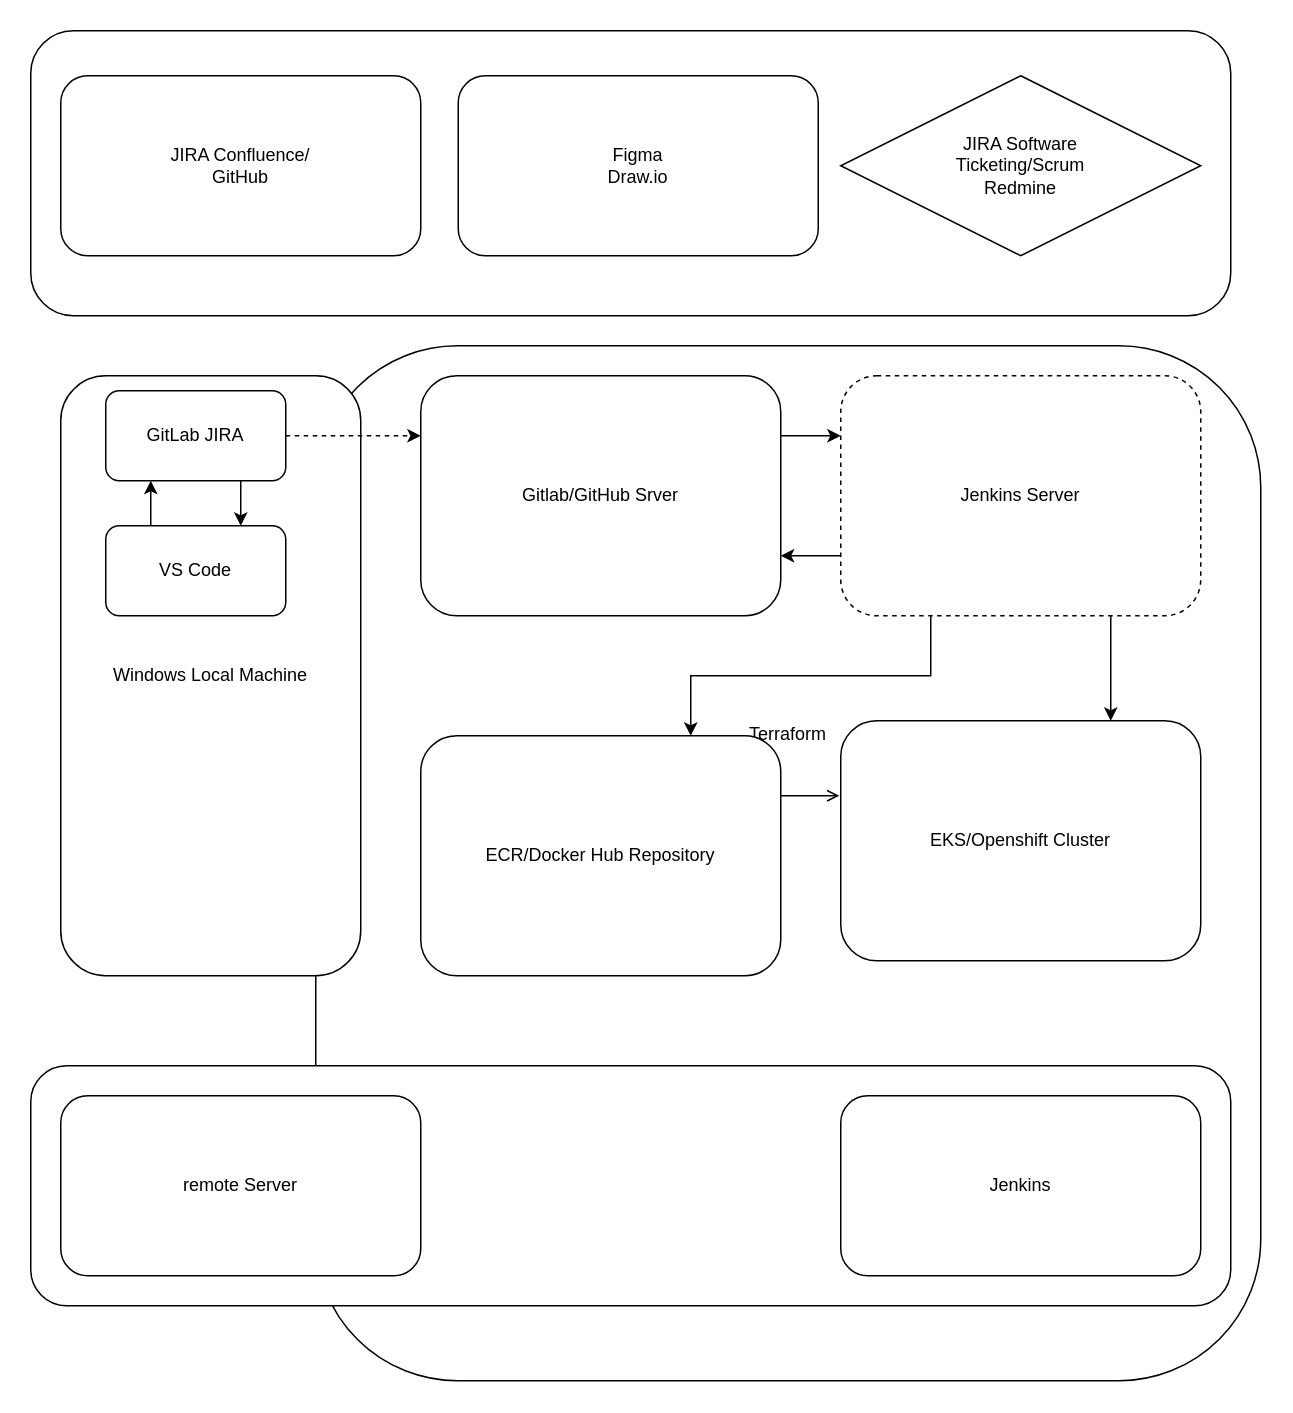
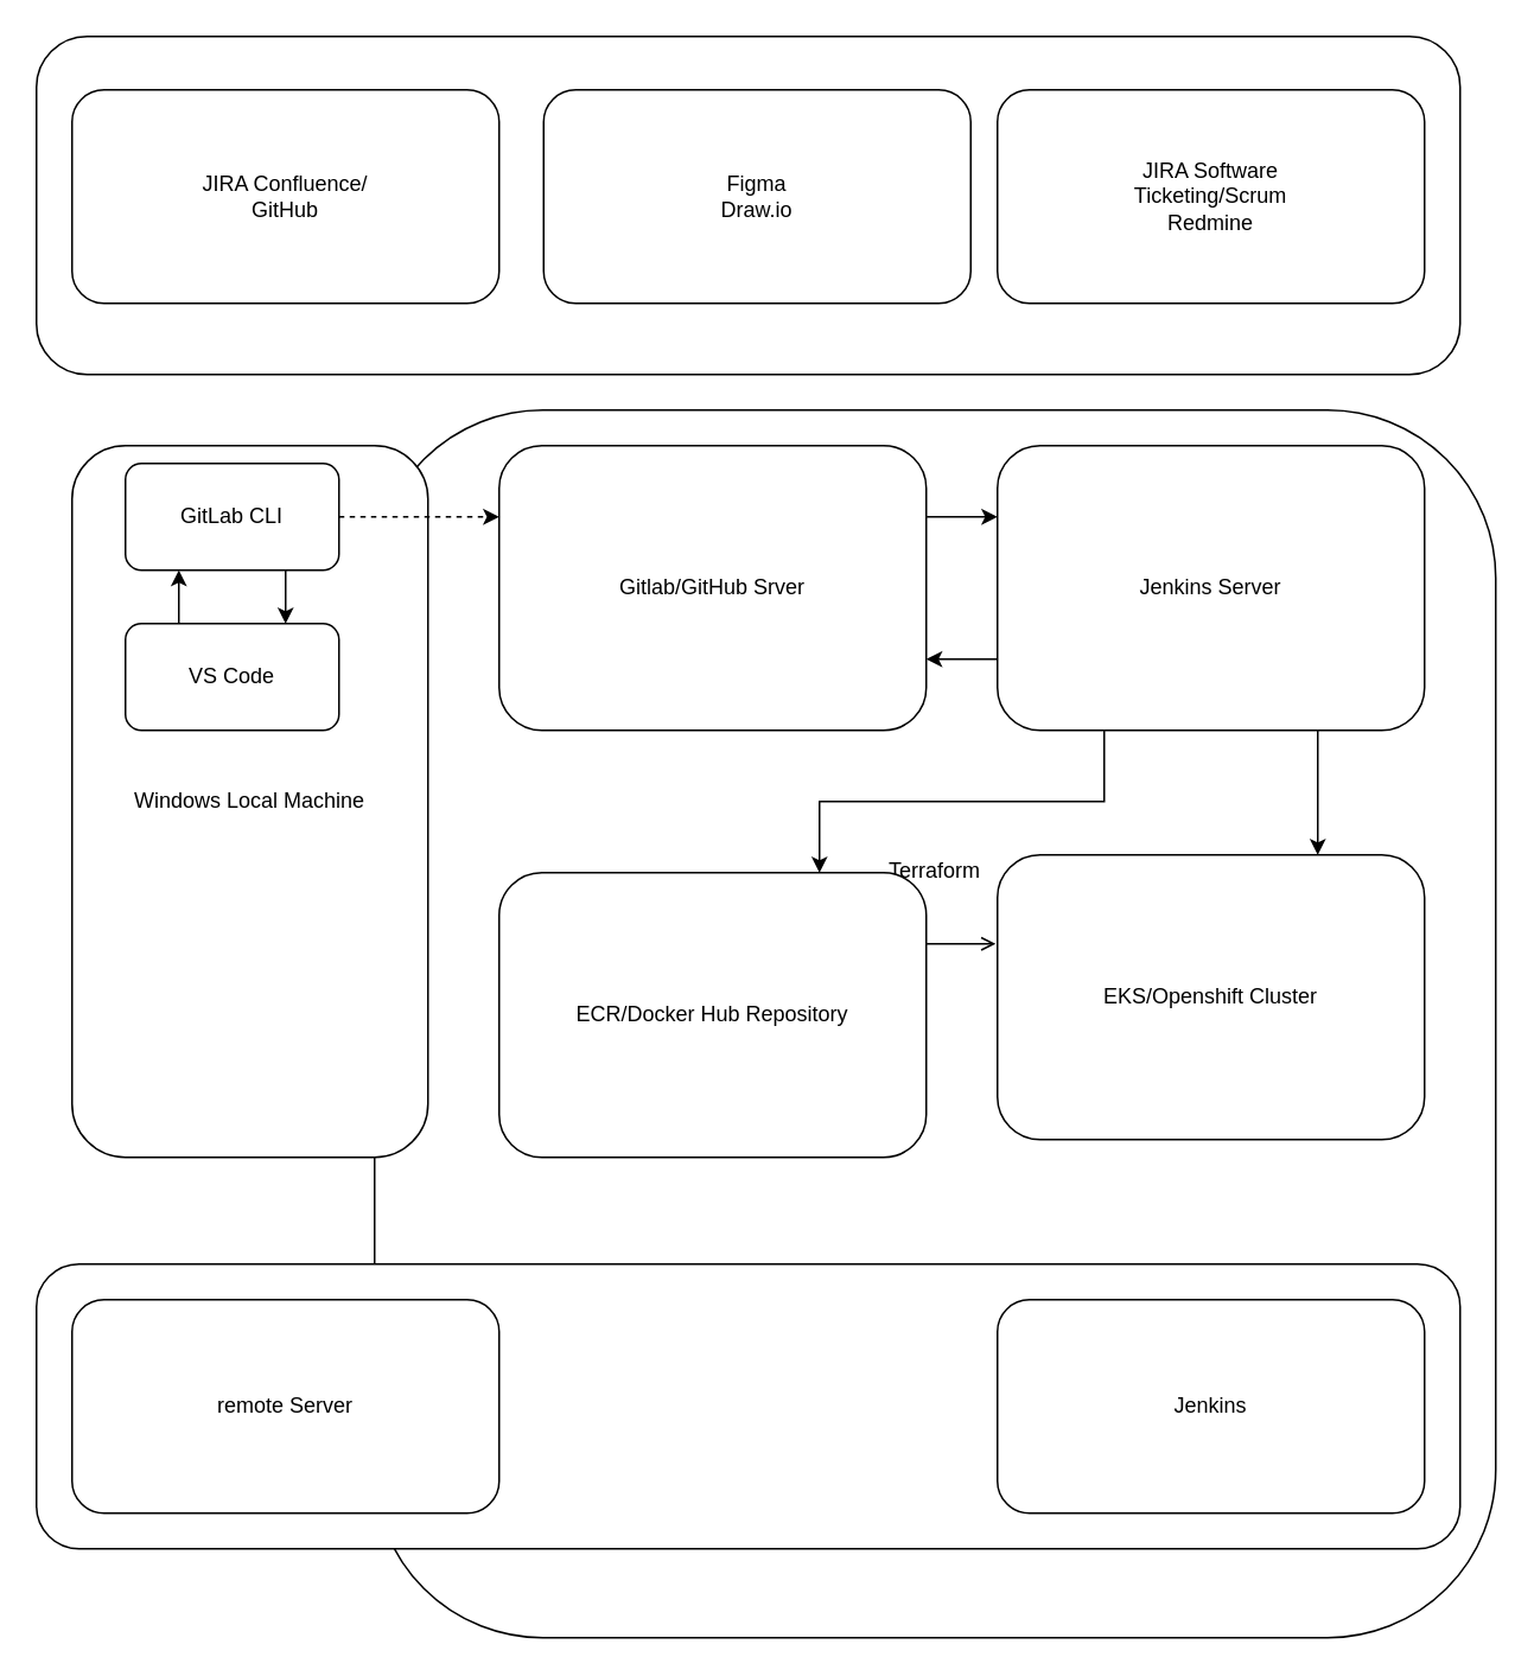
  <mxCell id="0" />
  <mxCell id="1" parent="0" />
  <mxCell id="2" value="Terraform&lt;br&gt;&lt;br&gt;&lt;br&gt;&lt;br&gt;&lt;br&gt;&lt;br&gt;&lt;br&gt;&lt;br&gt;&lt;br&gt;&lt;br&gt;&lt;br&gt;&lt;br&gt;&lt;br&gt;" style="rounded=1;whiteSpace=wrap;html=1;" parent="1" vertex="1"><mxGeometry x="210" y="230" width="630" height="690" as="geometry" /></mxCell>
  <mxCell id="3" value="" style="rounded=1;whiteSpace=wrap;html=1;" parent="1" vertex="1"><mxGeometry x="20" y="710" width="800" height="160" as="geometry" /></mxCell>
  <mxCell id="4" value="" style="rounded=1;whiteSpace=wrap;html=1;" parent="1" vertex="1"><mxGeometry x="20" y="20" width="800" height="190" as="geometry" /></mxCell>
  <mxCell id="5" value="Windows Local Machine" style="rounded=1;whiteSpace=wrap;html=1;" parent="1" vertex="1"><mxGeometry x="40" y="250" width="200" height="400" as="geometry" /></mxCell>
  <mxCell id="6" style="edgeStyle=orthogonalEdgeStyle;rounded=0;orthogonalLoop=1;jettySize=auto;html=1;exitX=0.75;exitY=1;exitDx=0;exitDy=0;entryX=0.75;entryY=0;entryDx=0;entryDy=0;" parent="1" source="9" target="10" edge="1"><mxGeometry relative="1" as="geometry" /></mxCell>
  <mxCell id="7" style="edgeStyle=orthogonalEdgeStyle;rounded=0;orthogonalLoop=1;jettySize=auto;html=1;exitX=0;exitY=0.75;exitDx=0;exitDy=0;entryX=1;entryY=0.75;entryDx=0;entryDy=0;" parent="1" source="9" target="13" edge="1"><mxGeometry relative="1" as="geometry" /></mxCell>
  <mxCell id="8" style="edgeStyle=orthogonalEdgeStyle;rounded=0;orthogonalLoop=1;jettySize=auto;html=1;exitX=0.25;exitY=1;exitDx=0;exitDy=0;entryX=0.75;entryY=0;entryDx=0;entryDy=0;" parent="1" source="9" target="20" edge="1"><mxGeometry relative="1" as="geometry" /></mxCell>
- <mxCell id="9" value="Jenkins Server" style="rounded=1;whiteSpace=wrap;html=1;dashed=1;" parent="1" vertex="1"><mxGeometry x="560" y="250" width="240" height="160" as="geometry" /></mxCell>
+ <mxCell id="9" value="Jenkins Server" style="rounded=1;whiteSpace=wrap;html=1;" parent="1" vertex="1"><mxGeometry x="560" y="250" width="240" height="160" as="geometry" /></mxCell>
  <mxCell id="10" value="EKS/Openshift Cluster" style="rounded=1;whiteSpace=wrap;html=1;" parent="1" vertex="1"><mxGeometry x="560" y="480" width="240" height="160" as="geometry" /></mxCell>
  <mxCell id="11" value="remote Server" style="rounded=1;whiteSpace=wrap;html=1;" parent="1" vertex="1"><mxGeometry x="40" y="730" width="240" height="120" as="geometry" /></mxCell>
  <mxCell id="12" style="edgeStyle=orthogonalEdgeStyle;rounded=0;orthogonalLoop=1;jettySize=auto;html=1;exitX=1;exitY=0.25;exitDx=0;exitDy=0;entryX=0;entryY=0.25;entryDx=0;entryDy=0;" parent="1" source="13" target="9" edge="1"><mxGeometry relative="1" as="geometry" /></mxCell>
  <mxCell id="13" value="Gitlab/GitHub Srver" style="rounded=1;whiteSpace=wrap;html=1;" parent="1" vertex="1"><mxGeometry x="280" y="250" width="240" height="160" as="geometry" /></mxCell>
  <mxCell id="14" style="edgeStyle=orthogonalEdgeStyle;rounded=0;orthogonalLoop=1;jettySize=auto;html=1;exitX=1;exitY=0.5;exitDx=0;exitDy=0;entryX=0;entryY=0.25;entryDx=0;entryDy=0;dashed=1;" parent="1" source="16" target="13" edge="1"><mxGeometry relative="1" as="geometry" /></mxCell>
  <mxCell id="15" style="edgeStyle=orthogonalEdgeStyle;rounded=0;orthogonalLoop=1;jettySize=auto;html=1;exitX=0.75;exitY=1;exitDx=0;exitDy=0;entryX=0.75;entryY=0;entryDx=0;entryDy=0;" parent="1" source="16" target="18" edge="1"><mxGeometry relative="1" as="geometry" /></mxCell>
- <mxCell id="16" value="GitLab JIRA" style="rounded=1;whiteSpace=wrap;html=1;" parent="1" vertex="1"><mxGeometry x="70" y="260" width="120" height="60" as="geometry" /></mxCell>
+ <mxCell id="16" value="GitLab CLI" style="rounded=1;whiteSpace=wrap;html=1;" parent="1" vertex="1"><mxGeometry x="70" y="260" width="120" height="60" as="geometry" /></mxCell>
  <mxCell id="17" style="edgeStyle=orthogonalEdgeStyle;rounded=0;orthogonalLoop=1;jettySize=auto;html=1;exitX=0.25;exitY=0;exitDx=0;exitDy=0;entryX=0.25;entryY=1;entryDx=0;entryDy=0;" parent="1" source="18" target="16" edge="1"><mxGeometry relative="1" as="geometry" /></mxCell>
  <mxCell id="18" value="VS Code" style="rounded=1;whiteSpace=wrap;html=1;" parent="1" vertex="1"><mxGeometry x="70" y="350" width="120" height="60" as="geometry" /></mxCell>
  <mxCell id="19" style="edgeStyle=orthogonalEdgeStyle;rounded=0;orthogonalLoop=1;jettySize=auto;html=1;exitX=1;exitY=0.25;exitDx=0;exitDy=0;entryX=-0.004;entryY=0.313;entryDx=0;entryDy=0;entryPerimeter=0;endArrow=open;" parent="1" source="20" target="10" edge="1"><mxGeometry relative="1" as="geometry" /></mxCell>
  <mxCell id="20" value="ECR/Docker Hub Repository" style="rounded=1;whiteSpace=wrap;html=1;" parent="1" vertex="1"><mxGeometry x="280" y="490" width="240" height="160" as="geometry" /></mxCell>
  <mxCell id="21" value="JIRA Confluence/&lt;br&gt;GitHub" style="rounded=1;whiteSpace=wrap;html=1;" parent="1" vertex="1"><mxGeometry x="40" y="50" width="240" height="120" as="geometry" /></mxCell>
  <mxCell id="22" value="Jenkins" style="rounded=1;whiteSpace=wrap;html=1;" parent="1" vertex="1"><mxGeometry x="560" y="730" width="240" height="120" as="geometry" /></mxCell>
  <mxCell id="23" value="Figma&lt;br&gt;Draw.io" style="rounded=1;whiteSpace=wrap;html=1;" parent="1" vertex="1"><mxGeometry x="305" y="50" width="240" height="120" as="geometry" /></mxCell>
- <mxCell id="24" value="JIRA Software&lt;br&gt;Ticketing/Scrum&lt;br&gt;Redmine" style="rhombus;whiteSpace=wrap;html=1;" parent="1" vertex="1"><mxGeometry x="560" y="50" width="240" height="120" as="geometry" /></mxCell>
+ <mxCell id="24" value="JIRA Software&lt;br&gt;Ticketing/Scrum&lt;br&gt;Redmine" style="rounded=1;whiteSpace=wrap;html=1;" parent="1" vertex="1"><mxGeometry x="560" y="50" width="240" height="120" as="geometry" /></mxCell>
